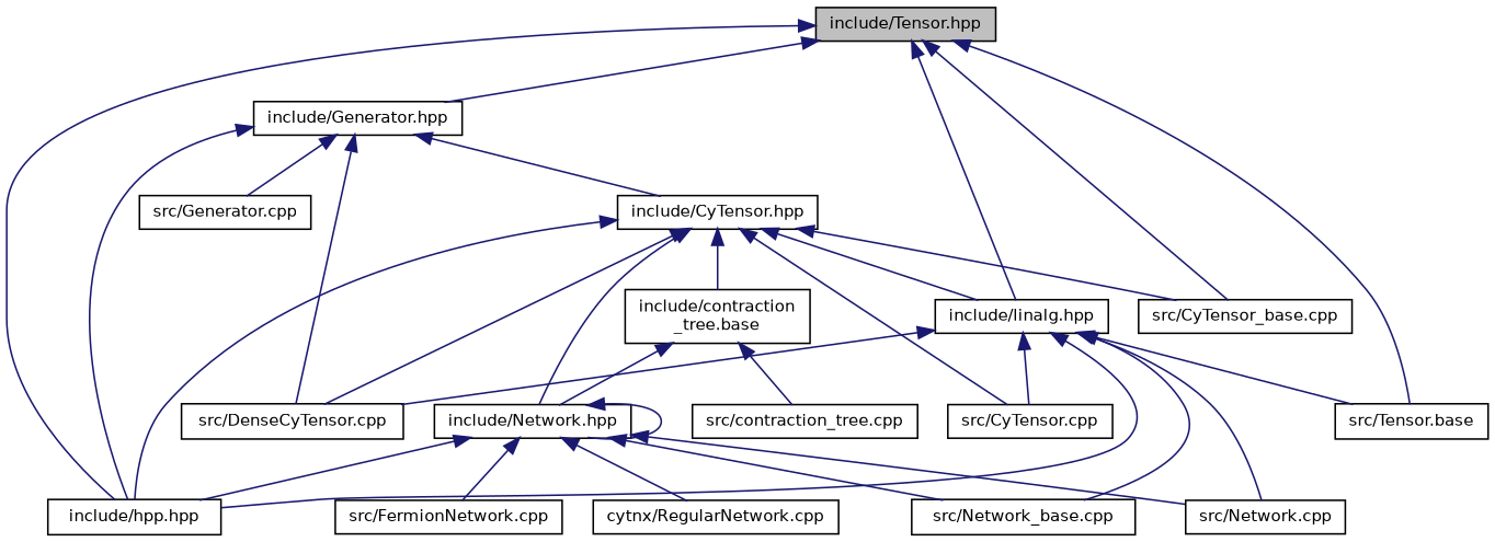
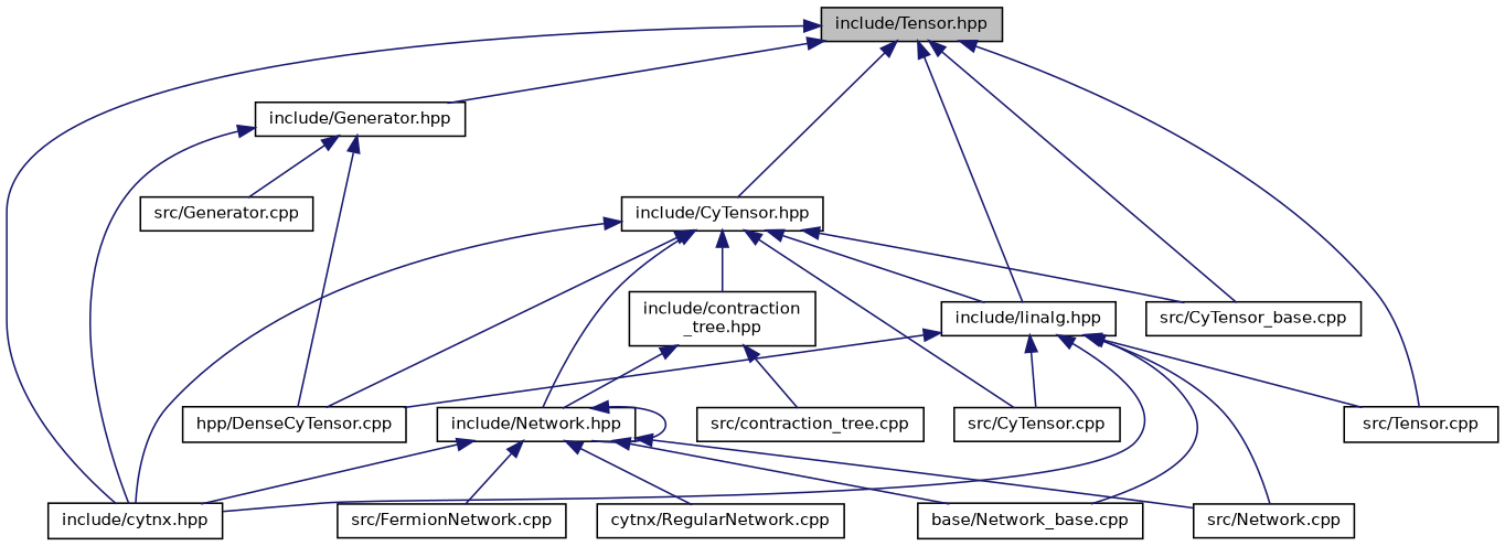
  digraph {
    node [color=black fillcolor=white fontname=Helvetica fontsize=10 shape=record style=filled]
    edge [color=midnightblue dir=back fontname=Helvetica fontsize=10 labelfontname=Helvetica labelfontsize=10 style=solid]
    n1 [fillcolor=grey75 fontcolor=black height=0.2 label="include/Tensor.hpp" width=0.4]
    n2 [height=0.2 label="include/CyTensor.hpp" width=0.4]
-   n3 [height=0.2 label="include/hpp.hpp" width=0.4]
+   n3 [height=0.2 label="include/cytnx.hpp" width=0.4]
    n4 [height=0.2 label="include/linalg.hpp" width=0.4]
    n5 [height=0.2 label="src/CyTensor_base.cpp" width=0.4]
-   n6 [height=0.2 label="src/Tensor.base" width=0.4]
+   n6 [height=0.2 label="src/Tensor.cpp" width=0.4]
    n7 [height=0.2 label="include/Generator.hpp" width=0.4]
-   n8 [height=0.2 label="include/contraction\l_tree.base" width=0.4]
+   n8 [height=0.2 label="include/contraction\l_tree.hpp" width=0.4]
    n9 [height=0.2 label="include/Network.hpp" width=0.4]
    n10 [height=0.2 label="src/CyTensor.cpp" width=0.4]
-   n11 [height=0.2 label="src/DenseCyTensor.cpp" width=0.4]
+   n11 [height=0.2 label="hpp/DenseCyTensor.cpp" width=0.4]
    n12 [height=0.2 label="src/Network.cpp" width=0.4]
-   n13 [height=0.2 label="src/Network_base.cpp" width=0.4]
+   n13 [height=0.2 label="base/Network_base.cpp" width=0.4]
    n14 [height=0.2 label="src/Generator.cpp" width=0.4]
    n15 [height=0.2 label="src/contraction_tree.cpp" width=0.4]
    n16 [height=0.2 label="src/FermionNetwork.cpp" width=0.4]
    n17 [height=0.2 label="cytnx/RegularNetwork.cpp" width=0.4]
-   n7 -> n2
+   n1 -> n2
    n1 -> n3
    n1 -> n4
    n1 -> n5
    n1 -> n6
    n1 -> n7
    n2 -> n3
    n2 -> n4
    n2 -> n5
    n2 -> n8
    n2 -> n9
    n2 -> n10
    n2 -> n11
    n4 -> n3
    n4 -> n6
    n4 -> n10
    n4 -> n11
    n4 -> n12
    n4 -> n13
    n7 -> n3
    n7 -> n11
    n7 -> n14
    n8 -> n9
    n8 -> n15
    n9 -> n3
    n9 -> n9
    n9 -> n12
    n9 -> n13
    n9 -> n16
    n9 -> n17
  }
